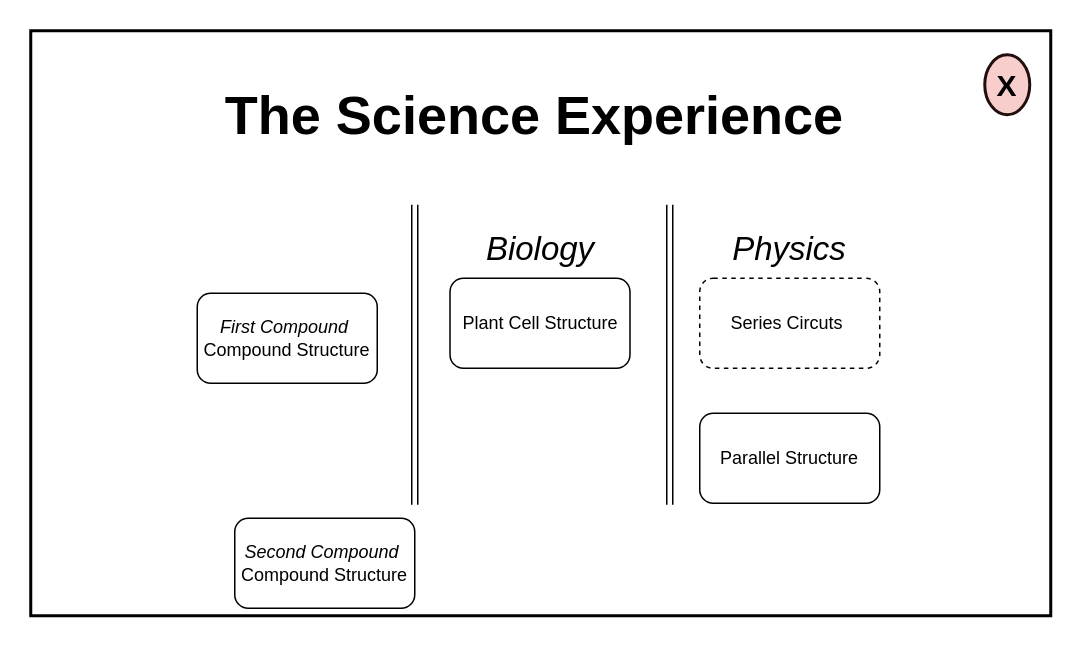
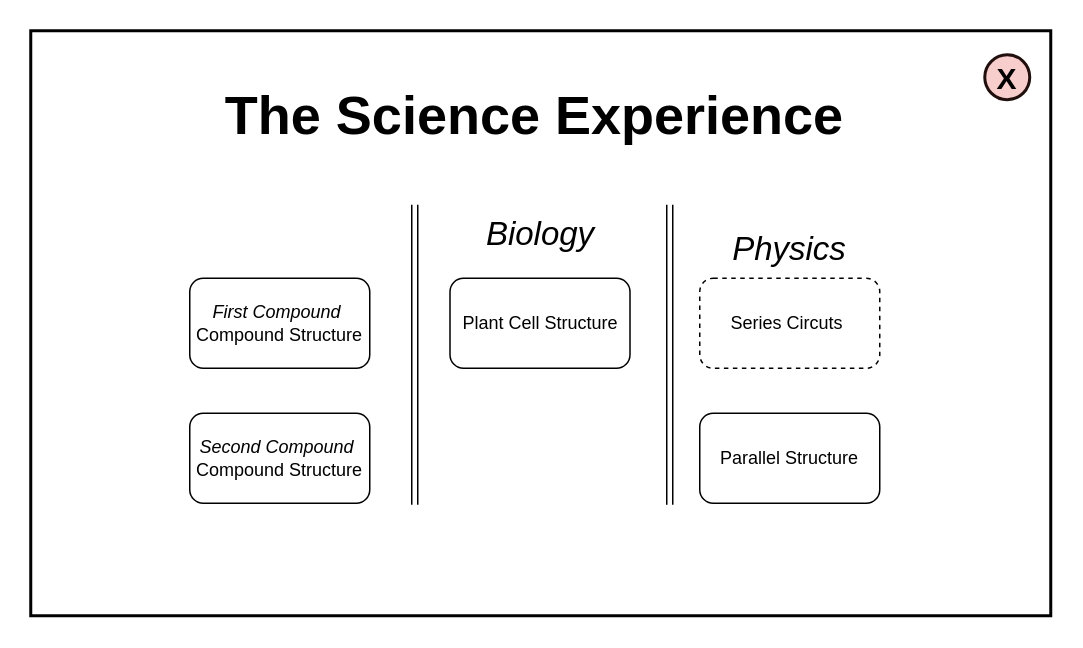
  <mxCell id="0" />
  <mxCell id="1" parent="0" />
  <mxCell id="2" value="" style="rounded=0;whiteSpace=wrap;html=1;strokeWidth=2;" vertex="1" parent="1"><mxGeometry x="20" y="20" width="680" height="390" as="geometry" /></mxCell>
- <mxCell id="3" value="&lt;i&gt;First Compound&lt;/i&gt;&amp;nbsp;&lt;br&gt;Compound Structure" style="rounded=1;whiteSpace=wrap;html=1;" vertex="1" parent="1"><mxGeometry x="131" y="195" width="120" height="60" as="geometry" /></mxCell>
+ <mxCell id="3" value="&lt;i&gt;First Compound&lt;/i&gt;&amp;nbsp;&lt;br&gt;Compound Structure" style="rounded=1;whiteSpace=wrap;html=1;" vertex="1" parent="1"><mxGeometry x="126" y="185" width="120" height="60" as="geometry" /></mxCell>
  <mxCell id="4" value="Plant Cell Structure" style="rounded=1;whiteSpace=wrap;html=1;" vertex="1" parent="1"><mxGeometry x="299.5" y="185" width="120" height="60" as="geometry" /></mxCell>
  <mxCell id="5" value="Series Circuts&amp;nbsp;" style="rounded=1;whiteSpace=wrap;html=1;dashed=1;" vertex="1" parent="1"><mxGeometry x="466" y="185" width="120" height="60" as="geometry" /></mxCell>
- <mxCell id="6" value="&lt;i style=&quot;white-space: normal&quot;&gt;Second Compound&lt;/i&gt;&lt;span style=&quot;white-space: normal&quot;&gt;&amp;nbsp;&lt;/span&gt;&lt;br style=&quot;white-space: normal&quot;&gt;&lt;span style=&quot;white-space: normal&quot;&gt;Compound Structure&lt;/span&gt;" style="rounded=1;whiteSpace=wrap;html=1;" vertex="1" parent="1"><mxGeometry x="156" y="345" width="120" height="60" as="geometry" /></mxCell>
+ <mxCell id="6" value="&lt;i style=&quot;white-space: normal&quot;&gt;Second Compound&lt;/i&gt;&lt;span style=&quot;white-space: normal&quot;&gt;&amp;nbsp;&lt;/span&gt;&lt;br style=&quot;white-space: normal&quot;&gt;&lt;span style=&quot;white-space: normal&quot;&gt;Compound Structure&lt;/span&gt;" style="rounded=1;whiteSpace=wrap;html=1;" vertex="1" parent="1"><mxGeometry x="126" y="275" width="120" height="60" as="geometry" /></mxCell>
  <mxCell id="7" value="Parallel Structure" style="rounded=1;whiteSpace=wrap;html=1;" vertex="1" parent="1"><mxGeometry x="466" y="275" width="120" height="60" as="geometry" /></mxCell>
  <mxCell id="8" value="&lt;b&gt;&lt;font style=&quot;font-size: 36px&quot;&gt;The Science Experience&lt;/font&gt;&lt;/b&gt;" style="text;html=1;strokeColor=none;fillColor=none;align=center;verticalAlign=middle;whiteSpace=wrap;rounded=0;" vertex="1" parent="1"><mxGeometry x="126" y="66" width="460" height="20" as="geometry" /></mxCell>
  <mxCell id="9" value="" style="shape=link;html=1;" edge="1" parent="1"><mxGeometry width="50" height="50" relative="1" as="geometry"><mxPoint x="276" y="336" as="sourcePoint" /><mxPoint x="276" y="136" as="targetPoint" /></mxGeometry></mxCell>
  <mxCell id="10" value="" style="shape=link;html=1;" edge="1" parent="1"><mxGeometry width="50" height="50" relative="1" as="geometry"><mxPoint x="446" y="336" as="sourcePoint" /><mxPoint x="446" y="136" as="targetPoint" /></mxGeometry></mxCell>
- <mxCell id="11" value="&lt;font style=&quot;font-size: 22px&quot;&gt;&lt;i&gt;Biology&lt;/i&gt;&lt;/font&gt;" style="text;html=1;strokeColor=none;fillColor=none;align=center;verticalAlign=middle;whiteSpace=wrap;rounded=0;" vertex="1" parent="1"><mxGeometry x="305" y="156" width="110" height="20" as="geometry" /></mxCell>
+ <mxCell id="11" value="&lt;font style=&quot;font-size: 22px&quot;&gt;&lt;i&gt;Biology&lt;/i&gt;&lt;/font&gt;" style="text;html=1;strokeColor=none;fillColor=none;align=center;verticalAlign=middle;whiteSpace=wrap;rounded=0;" vertex="1" parent="1"><mxGeometry x="305" y="146" width="110" height="20" as="geometry" /></mxCell>
  <mxCell id="12" value="&lt;font style=&quot;font-size: 22px&quot;&gt;&lt;i&gt;Physics&lt;/i&gt;&lt;/font&gt;" style="text;html=1;strokeColor=none;fillColor=none;align=center;verticalAlign=middle;whiteSpace=wrap;rounded=0;" vertex="1" parent="1"><mxGeometry x="471" y="156" width="110" height="20" as="geometry" /></mxCell>
- <mxCell id="13" value="&lt;b&gt;&lt;font style=&quot;font-size: 20px&quot;&gt;X&lt;/font&gt;&lt;/b&gt;" style="ellipse;whiteSpace=wrap;html=1;aspect=fixed;strokeColor=#210F0E;strokeWidth=2;fillColor=#f8cecc;" vertex="1" parent="1"><mxGeometry x="656" y="36" width="30" height="40" as="geometry" /></mxCell>
+ <mxCell id="13" value="&lt;b&gt;&lt;font style=&quot;font-size: 20px&quot;&gt;X&lt;/font&gt;&lt;/b&gt;" style="ellipse;whiteSpace=wrap;html=1;aspect=fixed;strokeColor=#210F0E;strokeWidth=2;fillColor=#f8cecc;" vertex="1" parent="1"><mxGeometry x="656" y="36" width="30" height="30" as="geometry" /></mxCell>
